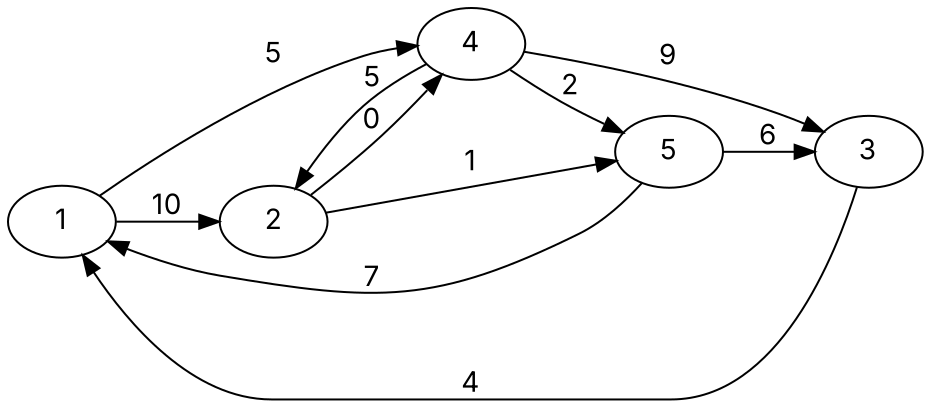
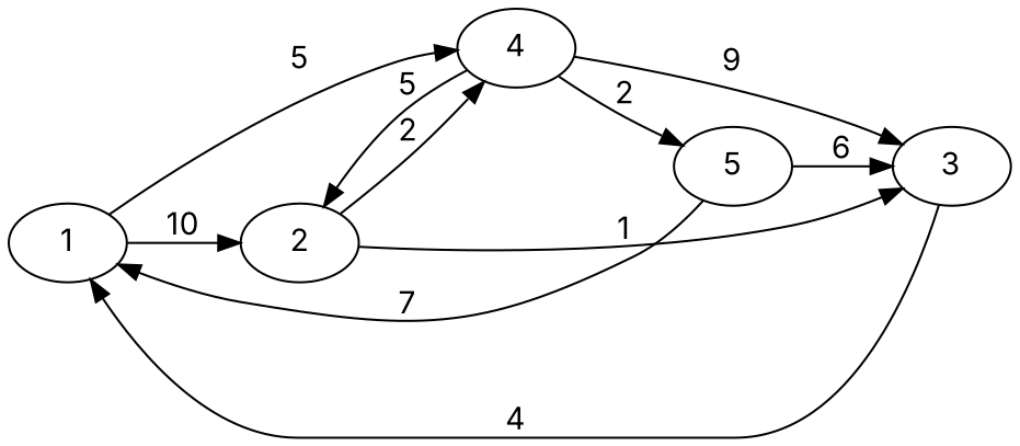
  digraph {
    fontname=Inter
    rankdir=LR
    node [fontname=Inter]
    edge [fontname=Inter weight=2]
    1
    2
    4
    3
    5
    1 -> 2 [label=10 weight=10]
    1 -> 4 [label=5 weight=5]
-   2 -> 4 [label=0]
-   2 -> 5 [label=1 weight=1]
+   2 -> 4 [label=2]
+   2 -> 3 [label=1 weight=1]
    4 -> 2 [label=5 weight=3]
    4 -> 3 [label=9 weight=9]
    4 -> 5 [label=2]
    3 -> 1 [label=4 weight=4]
    5 -> 1 [label=7 weight=7]
    5 -> 3 [label=6 weight=6]
  }
